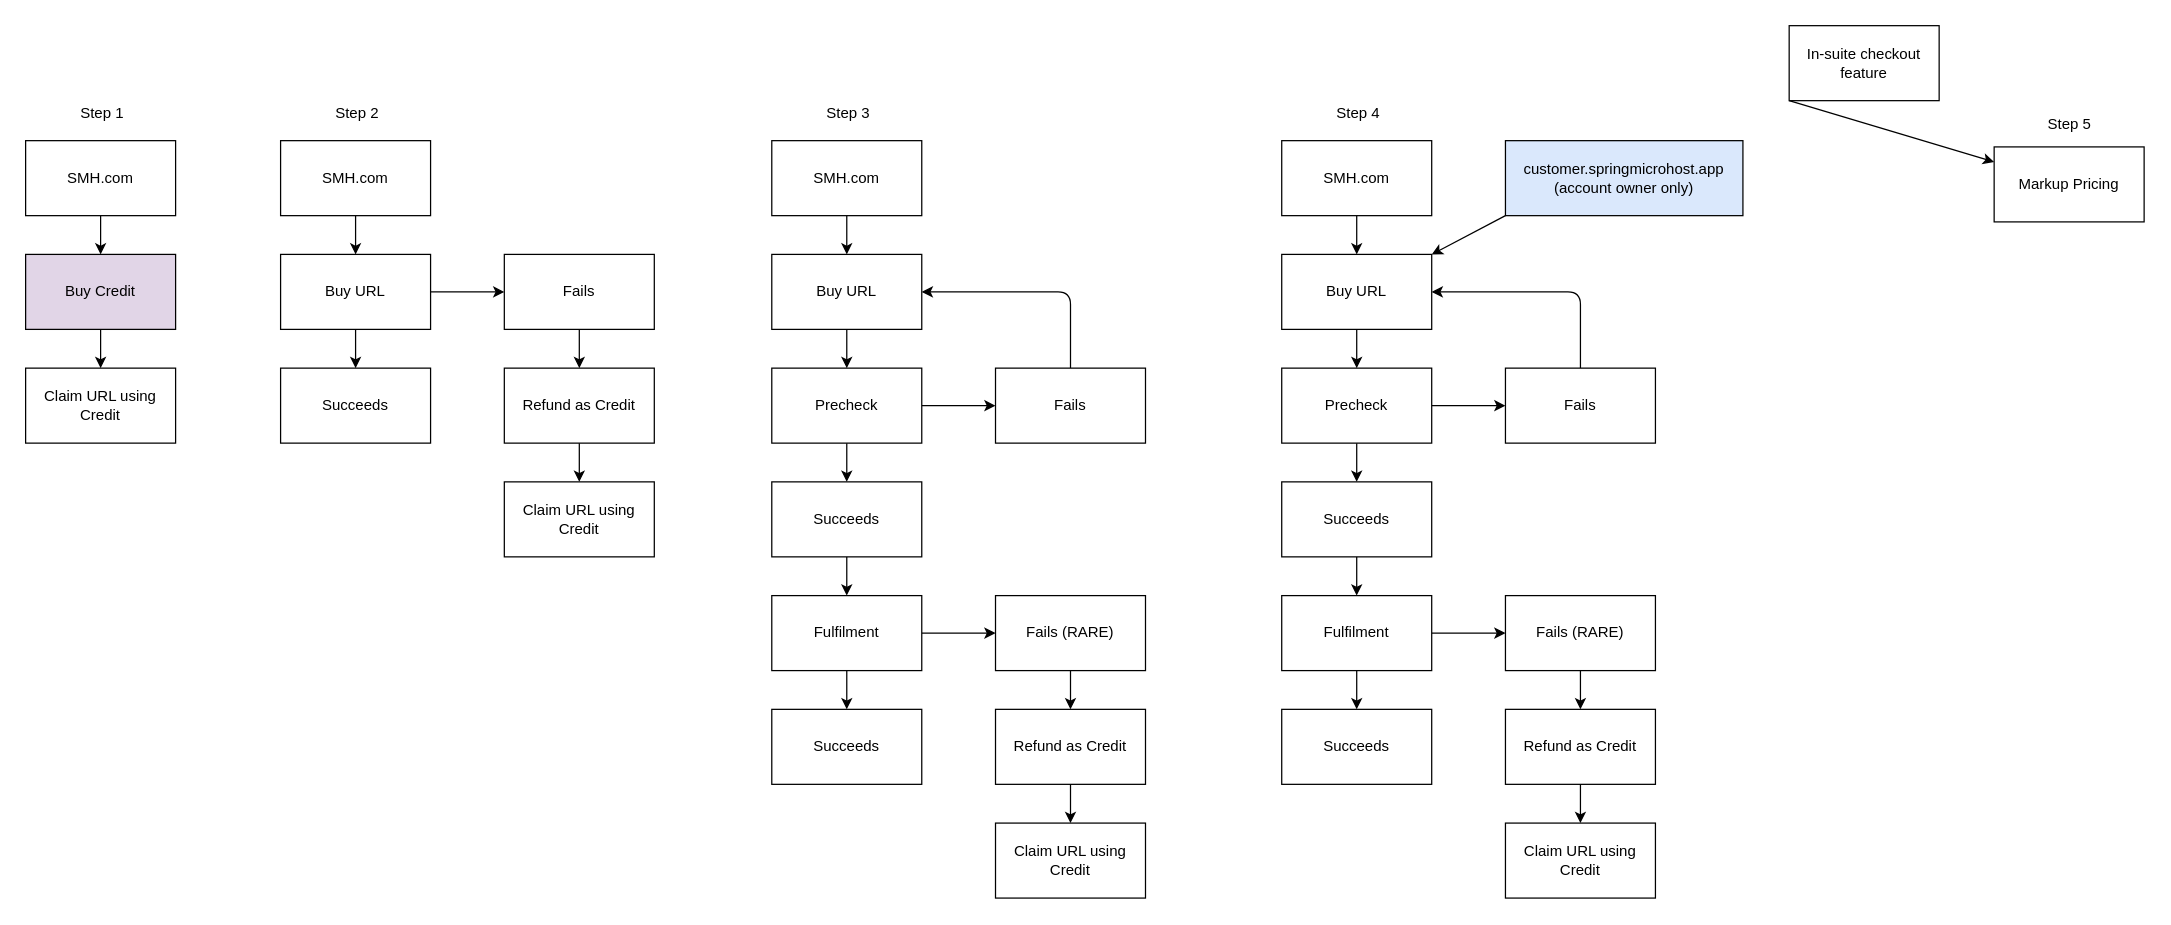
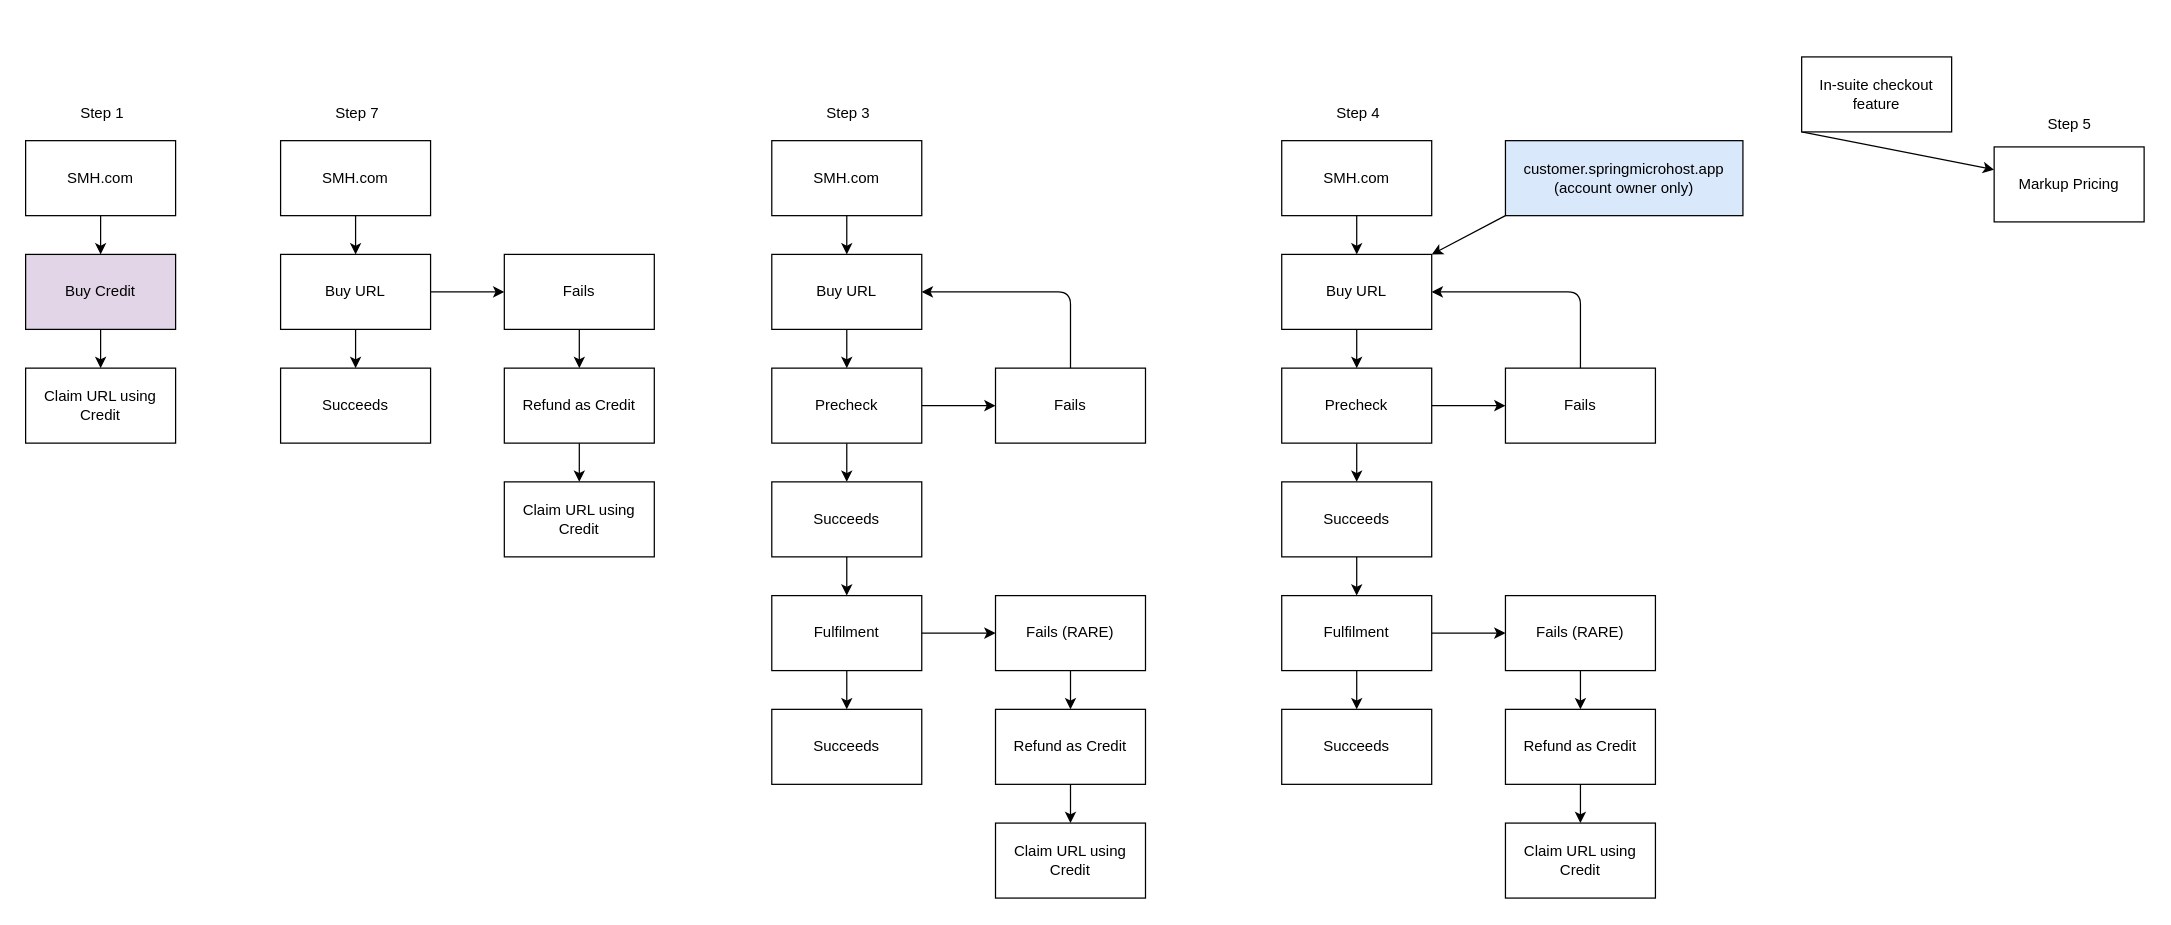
  <mxCell id="0" />
  <mxCell id="1" parent="0" />
  <mxCell id="2" style="edgeStyle=none;html=1;exitX=0.5;exitY=1;exitDx=0;exitDy=0;entryX=0.5;entryY=0;entryDx=0;entryDy=0;" edge="1" parent="1" source="3" target="6"><mxGeometry relative="1" as="geometry" /></mxCell>
  <mxCell id="3" value="SMH.com" style="whiteSpace=wrap;html=1;" vertex="1" parent="1"><mxGeometry x="20" y="112" width="120" height="60" as="geometry" /></mxCell>
  <mxCell id="4" value="&lt;div&gt;Step 1&lt;/div&gt;" style="text;html=1;align=center;verticalAlign=middle;resizable=0;points=[];autosize=1;strokeColor=none;fillColor=none;" vertex="1" parent="1"><mxGeometry x="54" y="77" width="53" height="26" as="geometry" /></mxCell>
  <mxCell id="5" style="edgeStyle=none;html=1;exitX=0.5;exitY=1;exitDx=0;exitDy=0;entryX=0.5;entryY=0;entryDx=0;entryDy=0;" edge="1" parent="1" source="6" target="7"><mxGeometry relative="1" as="geometry" /></mxCell>
  <mxCell id="6" value="Buy Credit" style="whiteSpace=wrap;html=1;fillColor=#e1d5e7;" vertex="1" parent="1"><mxGeometry x="20" y="203" width="120" height="60" as="geometry" /></mxCell>
  <mxCell id="7" value="Claim URL using Credit" style="whiteSpace=wrap;html=1;" vertex="1" parent="1"><mxGeometry x="20" y="294" width="120" height="60" as="geometry" /></mxCell>
  <mxCell id="8" style="edgeStyle=none;html=1;exitX=0.5;exitY=1;exitDx=0;exitDy=0;entryX=0.5;entryY=0;entryDx=0;entryDy=0;" edge="1" source="9" target="13" parent="1"><mxGeometry relative="1" as="geometry" /></mxCell>
  <mxCell id="9" value="SMH.com" style="whiteSpace=wrap;html=1;" vertex="1" parent="1"><mxGeometry x="224" y="112" width="120" height="60" as="geometry" /></mxCell>
- <mxCell id="10" value="&lt;div&gt;Step 2&lt;/div&gt;" style="text;html=1;align=center;verticalAlign=middle;resizable=0;points=[];autosize=1;strokeColor=none;fillColor=none;" vertex="1" parent="1"><mxGeometry x="258" y="77" width="53" height="26" as="geometry" /></mxCell>
+ <mxCell id="10" value="&lt;div&gt;Step 7&lt;/div&gt;" style="text;html=1;align=center;verticalAlign=middle;resizable=0;points=[];autosize=1;strokeColor=none;fillColor=none;" vertex="1" parent="1"><mxGeometry x="258" y="77" width="53" height="26" as="geometry" /></mxCell>
  <mxCell id="11" style="edgeStyle=none;html=1;exitX=0.5;exitY=1;exitDx=0;exitDy=0;entryX=0.5;entryY=0;entryDx=0;entryDy=0;" edge="1" source="13" target="14" parent="1"><mxGeometry relative="1" as="geometry" /></mxCell>
  <mxCell id="12" style="edgeStyle=none;html=1;exitX=1;exitY=0.5;exitDx=0;exitDy=0;entryX=0;entryY=0.5;entryDx=0;entryDy=0;" edge="1" parent="1" source="13" target="16"><mxGeometry relative="1" as="geometry" /></mxCell>
  <mxCell id="13" value="Buy URL" style="whiteSpace=wrap;html=1;" vertex="1" parent="1"><mxGeometry x="224" y="203" width="120" height="60" as="geometry" /></mxCell>
  <mxCell id="14" value="Succeeds" style="whiteSpace=wrap;html=1;" vertex="1" parent="1"><mxGeometry x="224" y="294" width="120" height="60" as="geometry" /></mxCell>
  <mxCell id="15" style="edgeStyle=none;html=1;exitX=0.5;exitY=1;exitDx=0;exitDy=0;entryX=0.5;entryY=0;entryDx=0;entryDy=0;" edge="1" parent="1" source="16" target="17"><mxGeometry relative="1" as="geometry" /></mxCell>
  <mxCell id="16" value="Fails" style="whiteSpace=wrap;html=1;" vertex="1" parent="1"><mxGeometry x="403" y="203" width="120" height="60" as="geometry" /></mxCell>
  <mxCell id="17" value="Refund as Credit" style="whiteSpace=wrap;html=1;" vertex="1" parent="1"><mxGeometry x="403" y="294" width="120" height="60" as="geometry" /></mxCell>
  <mxCell id="18" style="edgeStyle=none;html=1;exitX=0.5;exitY=1;exitDx=0;exitDy=0;entryX=0.5;entryY=0;entryDx=0;entryDy=0;" edge="1" source="17" target="19" parent="1"><mxGeometry relative="1" as="geometry" /></mxCell>
  <mxCell id="19" value="Claim URL using Credit" style="whiteSpace=wrap;html=1;" vertex="1" parent="1"><mxGeometry x="403" y="385" width="120" height="60" as="geometry" /></mxCell>
  <mxCell id="20" style="edgeStyle=none;html=1;exitX=0.5;exitY=1;exitDx=0;exitDy=0;entryX=0.5;entryY=0;entryDx=0;entryDy=0;" edge="1" source="21" target="24" parent="1"><mxGeometry relative="1" as="geometry" /></mxCell>
  <mxCell id="21" value="SMH.com" style="whiteSpace=wrap;html=1;" vertex="1" parent="1"><mxGeometry x="617" y="112" width="120" height="60" as="geometry" /></mxCell>
  <mxCell id="22" value="&lt;div&gt;Step 3&lt;/div&gt;" style="text;html=1;align=center;verticalAlign=middle;resizable=0;points=[];autosize=1;strokeColor=none;fillColor=none;" vertex="1" parent="1"><mxGeometry x="651" y="77" width="53" height="26" as="geometry" /></mxCell>
  <mxCell id="23" style="edgeStyle=none;html=1;exitX=0.5;exitY=1;exitDx=0;exitDy=0;entryX=0.5;entryY=0;entryDx=0;entryDy=0;" edge="1" parent="1" source="24" target="34"><mxGeometry relative="1" as="geometry" /></mxCell>
  <mxCell id="24" value="Buy URL" style="whiteSpace=wrap;html=1;" vertex="1" parent="1"><mxGeometry x="617" y="203" width="120" height="60" as="geometry" /></mxCell>
  <mxCell id="25" style="edgeStyle=none;html=1;exitX=0.5;exitY=1;exitDx=0;exitDy=0;entryX=0.5;entryY=0;entryDx=0;entryDy=0;" edge="1" parent="1" source="26" target="37"><mxGeometry relative="1" as="geometry" /></mxCell>
  <mxCell id="26" value="Succeeds" style="whiteSpace=wrap;html=1;" vertex="1" parent="1"><mxGeometry x="617" y="385" width="120" height="60" as="geometry" /></mxCell>
  <mxCell id="27" style="edgeStyle=none;html=1;exitX=0.5;exitY=0;exitDx=0;exitDy=0;entryX=1;entryY=0.5;entryDx=0;entryDy=0;" edge="1" parent="1" source="28" target="24"><mxGeometry relative="1" as="geometry"><Array as="points"><mxPoint x="856" y="233" /></Array></mxGeometry></mxCell>
  <mxCell id="28" value="Fails" style="whiteSpace=wrap;html=1;" vertex="1" parent="1"><mxGeometry x="796" y="294" width="120" height="60" as="geometry" /></mxCell>
  <mxCell id="29" value="Refund as Credit" style="whiteSpace=wrap;html=1;" vertex="1" parent="1"><mxGeometry x="796" y="567" width="120" height="60" as="geometry" /></mxCell>
  <mxCell id="30" style="edgeStyle=none;html=1;exitX=0.5;exitY=1;exitDx=0;exitDy=0;entryX=0.5;entryY=0;entryDx=0;entryDy=0;" edge="1" source="29" target="31" parent="1"><mxGeometry relative="1" as="geometry" /></mxCell>
  <mxCell id="31" value="Claim URL using Credit" style="whiteSpace=wrap;html=1;" vertex="1" parent="1"><mxGeometry x="796" y="658" width="120" height="60" as="geometry" /></mxCell>
  <mxCell id="32" style="edgeStyle=none;html=1;exitX=0.5;exitY=1;exitDx=0;exitDy=0;entryX=0.5;entryY=0;entryDx=0;entryDy=0;" edge="1" parent="1" source="34" target="26"><mxGeometry relative="1" as="geometry" /></mxCell>
  <mxCell id="33" style="edgeStyle=none;html=1;exitX=1;exitY=0.5;exitDx=0;exitDy=0;entryX=0;entryY=0.5;entryDx=0;entryDy=0;" edge="1" parent="1" source="34" target="28"><mxGeometry relative="1" as="geometry" /></mxCell>
  <mxCell id="34" value="Precheck" style="whiteSpace=wrap;html=1;" vertex="1" parent="1"><mxGeometry x="617" y="294" width="120" height="60" as="geometry" /></mxCell>
  <mxCell id="35" style="edgeStyle=none;html=1;exitX=0.5;exitY=1;exitDx=0;exitDy=0;entryX=0.5;entryY=0;entryDx=0;entryDy=0;" edge="1" parent="1" source="37" target="38"><mxGeometry relative="1" as="geometry" /></mxCell>
  <mxCell id="36" style="edgeStyle=none;html=1;exitX=1;exitY=0.5;exitDx=0;exitDy=0;entryX=0;entryY=0.5;entryDx=0;entryDy=0;" edge="1" parent="1" source="37" target="40"><mxGeometry relative="1" as="geometry" /></mxCell>
  <mxCell id="37" value="Fulfilment" style="whiteSpace=wrap;html=1;" vertex="1" parent="1"><mxGeometry x="617" y="476" width="120" height="60" as="geometry" /></mxCell>
  <mxCell id="38" value="Succeeds" style="whiteSpace=wrap;html=1;" vertex="1" parent="1"><mxGeometry x="617" y="567" width="120" height="60" as="geometry" /></mxCell>
  <mxCell id="39" style="edgeStyle=none;html=1;exitX=0.5;exitY=1;exitDx=0;exitDy=0;entryX=0.5;entryY=0;entryDx=0;entryDy=0;" edge="1" parent="1" source="40" target="29"><mxGeometry relative="1" as="geometry" /></mxCell>
  <mxCell id="40" value="Fails (RARE)" style="whiteSpace=wrap;html=1;" vertex="1" parent="1"><mxGeometry x="796" y="476" width="120" height="60" as="geometry" /></mxCell>
  <mxCell id="41" style="edgeStyle=none;html=1;exitX=0.5;exitY=1;exitDx=0;exitDy=0;entryX=0.5;entryY=0;entryDx=0;entryDy=0;" edge="1" source="42" target="45" parent="1"><mxGeometry relative="1" as="geometry" /></mxCell>
  <mxCell id="42" value="SMH.com" style="whiteSpace=wrap;html=1;" vertex="1" parent="1"><mxGeometry x="1025" y="112" width="120" height="60" as="geometry" /></mxCell>
  <mxCell id="43" value="&lt;div&gt;Step 4&lt;/div&gt;" style="text;html=1;align=center;verticalAlign=middle;resizable=0;points=[];autosize=1;strokeColor=none;fillColor=none;" vertex="1" parent="1"><mxGeometry x="1059" y="77" width="53" height="26" as="geometry" /></mxCell>
  <mxCell id="44" style="edgeStyle=none;html=1;exitX=0.5;exitY=1;exitDx=0;exitDy=0;entryX=0.5;entryY=0;entryDx=0;entryDy=0;" edge="1" source="45" target="55" parent="1"><mxGeometry relative="1" as="geometry" /></mxCell>
  <mxCell id="45" value="Buy URL" style="whiteSpace=wrap;html=1;" vertex="1" parent="1"><mxGeometry x="1025" y="203" width="120" height="60" as="geometry" /></mxCell>
  <mxCell id="46" style="edgeStyle=none;html=1;exitX=0.5;exitY=1;exitDx=0;exitDy=0;entryX=0.5;entryY=0;entryDx=0;entryDy=0;" edge="1" source="47" target="58" parent="1"><mxGeometry relative="1" as="geometry" /></mxCell>
  <mxCell id="47" value="Succeeds" style="whiteSpace=wrap;html=1;" vertex="1" parent="1"><mxGeometry x="1025" y="385" width="120" height="60" as="geometry" /></mxCell>
  <mxCell id="48" style="edgeStyle=none;html=1;exitX=0.5;exitY=0;exitDx=0;exitDy=0;entryX=1;entryY=0.5;entryDx=0;entryDy=0;" edge="1" source="49" target="45" parent="1"><mxGeometry relative="1" as="geometry"><Array as="points"><mxPoint x="1264" y="233" /></Array></mxGeometry></mxCell>
  <mxCell id="49" value="Fails" style="whiteSpace=wrap;html=1;" vertex="1" parent="1"><mxGeometry x="1204" y="294" width="120" height="60" as="geometry" /></mxCell>
  <mxCell id="50" value="Refund as Credit" style="whiteSpace=wrap;html=1;" vertex="1" parent="1"><mxGeometry x="1204" y="567" width="120" height="60" as="geometry" /></mxCell>
  <mxCell id="51" style="edgeStyle=none;html=1;exitX=0.5;exitY=1;exitDx=0;exitDy=0;entryX=0.5;entryY=0;entryDx=0;entryDy=0;" edge="1" source="50" target="52" parent="1"><mxGeometry relative="1" as="geometry" /></mxCell>
  <mxCell id="52" value="Claim URL using Credit" style="whiteSpace=wrap;html=1;" vertex="1" parent="1"><mxGeometry x="1204" y="658" width="120" height="60" as="geometry" /></mxCell>
  <mxCell id="53" style="edgeStyle=none;html=1;exitX=0.5;exitY=1;exitDx=0;exitDy=0;entryX=0.5;entryY=0;entryDx=0;entryDy=0;" edge="1" source="55" target="47" parent="1"><mxGeometry relative="1" as="geometry" /></mxCell>
  <mxCell id="54" style="edgeStyle=none;html=1;exitX=1;exitY=0.5;exitDx=0;exitDy=0;entryX=0;entryY=0.5;entryDx=0;entryDy=0;" edge="1" source="55" target="49" parent="1"><mxGeometry relative="1" as="geometry" /></mxCell>
  <mxCell id="55" value="Precheck" style="whiteSpace=wrap;html=1;" vertex="1" parent="1"><mxGeometry x="1025" y="294" width="120" height="60" as="geometry" /></mxCell>
  <mxCell id="56" style="edgeStyle=none;html=1;exitX=0.5;exitY=1;exitDx=0;exitDy=0;entryX=0.5;entryY=0;entryDx=0;entryDy=0;" edge="1" source="58" target="59" parent="1"><mxGeometry relative="1" as="geometry" /></mxCell>
  <mxCell id="57" style="edgeStyle=none;html=1;exitX=1;exitY=0.5;exitDx=0;exitDy=0;entryX=0;entryY=0.5;entryDx=0;entryDy=0;" edge="1" source="58" target="61" parent="1"><mxGeometry relative="1" as="geometry" /></mxCell>
  <mxCell id="58" value="Fulfilment" style="whiteSpace=wrap;html=1;" vertex="1" parent="1"><mxGeometry x="1025" y="476" width="120" height="60" as="geometry" /></mxCell>
  <mxCell id="59" value="Succeeds" style="whiteSpace=wrap;html=1;" vertex="1" parent="1"><mxGeometry x="1025" y="567" width="120" height="60" as="geometry" /></mxCell>
  <mxCell id="60" style="edgeStyle=none;html=1;exitX=0.5;exitY=1;exitDx=0;exitDy=0;entryX=0.5;entryY=0;entryDx=0;entryDy=0;" edge="1" source="61" target="50" parent="1"><mxGeometry relative="1" as="geometry" /></mxCell>
  <mxCell id="61" value="Fails (RARE)" style="whiteSpace=wrap;html=1;" vertex="1" parent="1"><mxGeometry x="1204" y="476" width="120" height="60" as="geometry" /></mxCell>
  <mxCell id="62" style="edgeStyle=none;html=1;exitX=0;exitY=1;exitDx=0;exitDy=0;entryX=1;entryY=0;entryDx=0;entryDy=0;" edge="1" parent="1" source="63" target="45"><mxGeometry relative="1" as="geometry" /></mxCell>
  <mxCell id="63" value="customer.springmicrohost.app&lt;br&gt;(account owner only)" style="whiteSpace=wrap;html=1;fillColor=#dae8fc;" vertex="1" parent="1"><mxGeometry x="1204" y="112" width="190" height="60" as="geometry" /></mxCell>
  <mxCell id="64" style="edgeStyle=none;html=1;exitX=0;exitY=1;exitDx=0;exitDy=0;" edge="1" parent="1" source="65" target="66"><mxGeometry relative="1" as="geometry" /></mxCell>
- <mxCell id="65" value="In-suite checkout feature" style="whiteSpace=wrap;html=1;" vertex="1" parent="1"><mxGeometry x="1431" y="20" width="120" height="60" as="geometry" /></mxCell>
+ <mxCell id="65" value="In-suite checkout feature" style="whiteSpace=wrap;html=1;" vertex="1" parent="1"><mxGeometry x="1441" y="45" width="120" height="60" as="geometry" /></mxCell>
  <mxCell id="66" value="Markup Pricing" style="whiteSpace=wrap;html=1;" vertex="1" parent="1"><mxGeometry x="1595" y="117" width="120" height="60" as="geometry" /></mxCell>
  <mxCell id="67" value="Step 5" style="text;html=1;align=center;verticalAlign=middle;resizable=0;points=[];autosize=1;strokeColor=none;fillColor=none;" vertex="1" parent="1"><mxGeometry x="1628.5" y="86" width="53" height="26" as="geometry" /></mxCell>
